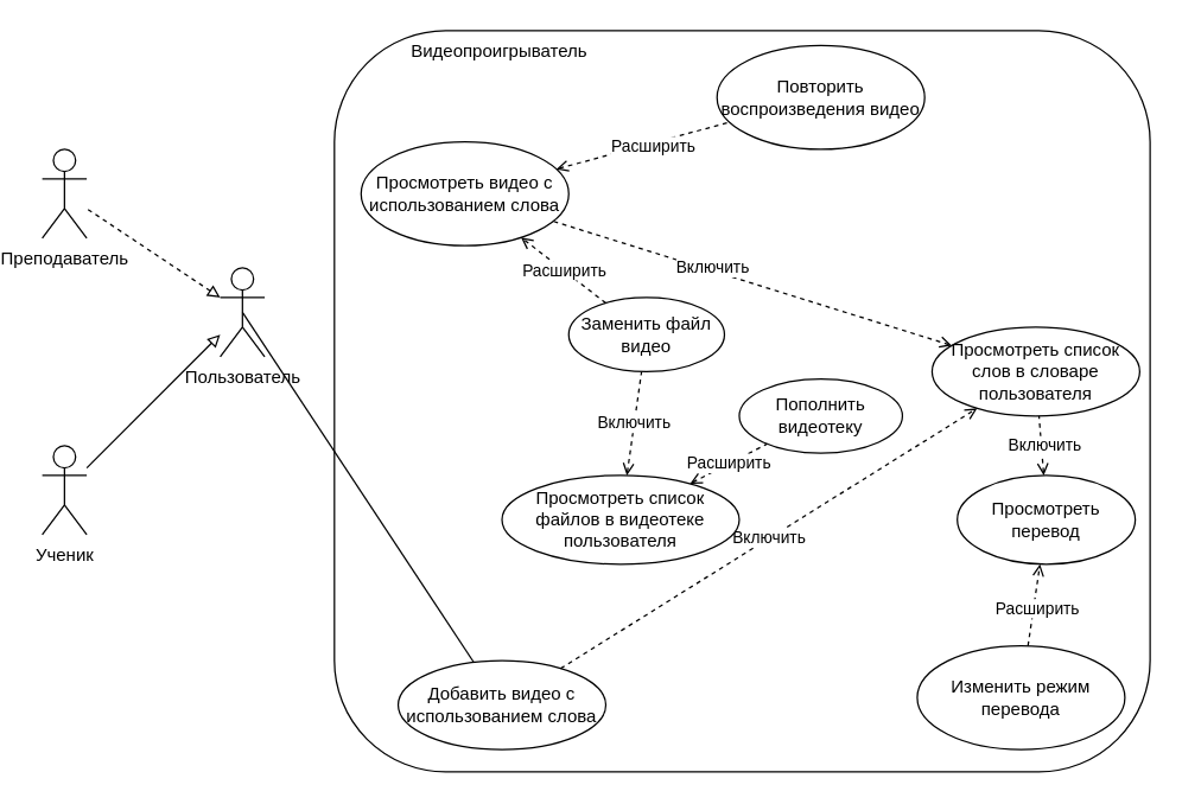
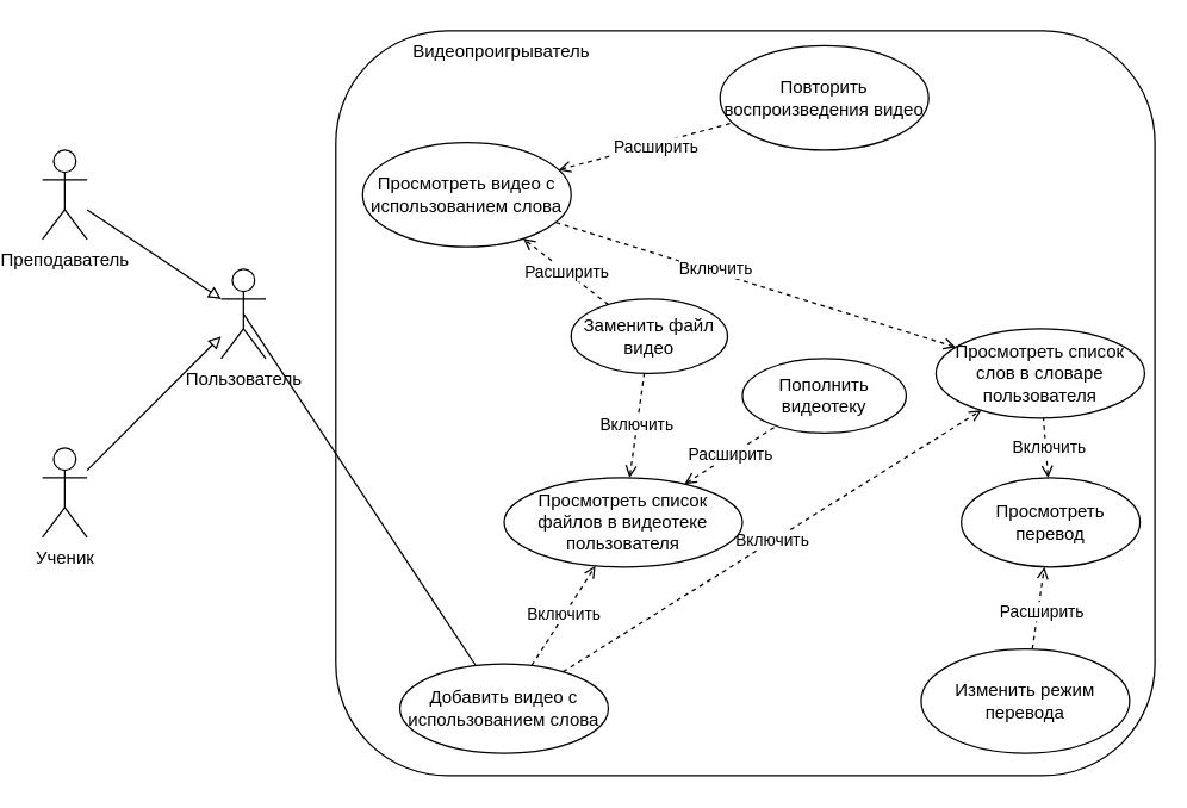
  <mxCell id="0" />
  <mxCell id="1" parent="0" />
  <mxCell id="2" value="Видеопроигрыватель" style="rounded=1;whiteSpace=wrap;html=1;fillColor=none;verticalAlign=top;align=left;spacingLeft=50;" parent="1" vertex="1"><mxGeometry x="217" width="550" height="500" as="geometry" y="20" /></mxCell>
  <mxCell id="3" value="Пользователь" style="shape=umlActor;verticalLabelPosition=bottom;verticalAlign=top;html=1;outlineConnect=0;" parent="1" vertex="1"><mxGeometry x="140" y="180" width="30" height="60" as="geometry" /></mxCell>
  <mxCell id="4" value="Добавить видео с использованием слова" style="ellipse;whiteSpace=wrap;html=1;verticalAlign=middle;labelPosition=center;verticalLabelPosition=middle;align=center;" parent="1" vertex="1"><mxGeometry x="260" y="445" width="140" height="60" as="geometry" /></mxCell>
  <mxCell id="5" value="Преподаватель" style="shape=umlActor;verticalLabelPosition=bottom;verticalAlign=top;html=1;outlineConnect=0;" parent="1" vertex="1"><mxGeometry x="20" y="100" width="30" height="60" as="geometry" /></mxCell>
  <mxCell id="6" value="Ученик" style="shape=umlActor;verticalLabelPosition=bottom;verticalAlign=top;html=1;outlineConnect=0;" parent="1" vertex="1"><mxGeometry x="20" y="300" width="30" height="60" as="geometry" /></mxCell>
- <mxCell id="7" value="" style="endArrow=none;html=1;rounded=0;endSize=1;endFill=0;startArrow=block;startFill=0;dashed=1;" parent="1" source="3" target="5" edge="1"><mxGeometry width="50" height="50" relative="1" as="geometry"><mxPoint x="90" y="200" as="sourcePoint" /><mxPoint x="140" y="150" as="targetPoint" /></mxGeometry></mxCell>
+ <mxCell id="7" value="" style="endArrow=none;html=1;rounded=0;endSize=1;endFill=0;startArrow=block;startFill=0;" parent="1" source="3" target="5" edge="1"><mxGeometry width="50" height="50" relative="1" as="geometry"><mxPoint x="90" y="200" as="sourcePoint" /><mxPoint x="140" y="150" as="targetPoint" /></mxGeometry></mxCell>
  <mxCell id="8" value="" style="endArrow=block;html=1;rounded=0;endSize=6;startArrow=none;startFill=0;endFill=0;" parent="1" source="6" target="3" edge="1"><mxGeometry width="50" height="50" relative="1" as="geometry"><mxPoint x="70" y="330" as="sourcePoint" /><mxPoint x="120" y="280" as="targetPoint" /></mxGeometry></mxCell>
  <mxCell id="9" value="" style="endArrow=none;html=1;rounded=0;endSize=6;exitX=0.5;exitY=0.5;exitDx=0;exitDy=0;exitPerimeter=0;" parent="1" source="3" target="4" edge="1"><mxGeometry width="50" height="50" relative="1" as="geometry"><mxPoint x="260" y="190" as="sourcePoint" /><mxPoint x="160" y="60" as="targetPoint" /></mxGeometry></mxCell>
  <mxCell id="10" value="Просмотреть список слов в словаре пользователя" style="ellipse;whiteSpace=wrap;html=1;verticalAlign=middle;labelPosition=center;verticalLabelPosition=middle;align=center;" parent="1" vertex="1"><mxGeometry x="620" y="220" width="140" height="60" as="geometry" /></mxCell>
  <mxCell id="11" value="Просмотреть перевод" style="ellipse;whiteSpace=wrap;html=1;verticalAlign=middle;labelPosition=center;verticalLabelPosition=middle;align=center;" parent="1" vertex="1"><mxGeometry x="637" y="320" width="120" height="60" as="geometry" /></mxCell>
  <mxCell id="12" value="" style="endArrow=none;html=1;rounded=0;dashed=1;strokeColor=default;endSize=6;startArrow=open;startFill=0;" parent="1" source="11" target="10" edge="1"><mxGeometry width="50" height="50" relative="1" as="geometry"><mxPoint x="470" y="220" as="sourcePoint" /><mxPoint x="520" y="170" as="targetPoint" /></mxGeometry></mxCell>
  <mxCell id="13" value="Включить" style="edgeLabel;html=1;align=center;verticalAlign=middle;resizable=0;points=[];" parent="12" connectable="0" vertex="1"><mxGeometry x="-0.383" y="-1" relative="1" as="geometry"><mxPoint y="-8" as="offset" /></mxGeometry></mxCell>
  <mxCell id="14" value="Изменить режим перевода" style="ellipse;whiteSpace=wrap;html=1;" parent="1" vertex="1"><mxGeometry x="610" y="435" width="140" height="70" as="geometry" /></mxCell>
  <mxCell id="15" value="" style="endArrow=none;html=1;rounded=0;dashed=1;strokeColor=default;endSize=6;endFill=0;startArrow=open;startFill=0;" parent="1" source="10" target="19" edge="1"><mxGeometry width="50" height="50" relative="1" as="geometry"><mxPoint x="490" y="150" as="sourcePoint" /><mxPoint x="540" y="100" as="targetPoint" /></mxGeometry></mxCell>
  <mxCell id="16" value="Включить" style="edgeLabel;html=1;align=center;verticalAlign=middle;resizable=0;points=[];" parent="15" connectable="0" vertex="1"><mxGeometry x="0.292" relative="1" as="geometry"><mxPoint x="12" y="1" as="offset" /></mxGeometry></mxCell>
  <mxCell id="17" value="" style="endArrow=open;dashed=1;html=1;strokeWidth=1;rounded=0;startArrow=none;startFill=0;endFill=0;" parent="1" source="14" target="11" edge="1"><mxGeometry width="50" height="50" relative="1" as="geometry"><mxPoint x="580" y="310" as="sourcePoint" /><mxPoint x="630" y="260" as="targetPoint" /></mxGeometry></mxCell>
  <mxCell id="18" value="Расширить" style="edgeLabel;html=1;align=center;verticalAlign=middle;resizable=0;points=[];" parent="17" vertex="1" connectable="0"><mxGeometry x="-0.396" y="-2" relative="1" as="geometry"><mxPoint x="1" y="-9" as="offset" /></mxGeometry></mxCell>
  <mxCell id="19" value="Просмотреть видео с использованием слова" style="ellipse;whiteSpace=wrap;html=1;" parent="1" vertex="1"><mxGeometry x="235" y="95" width="140" height="70" as="geometry" /></mxCell>
  <mxCell id="20" value="Повторить воспроизведения видео" style="ellipse;whiteSpace=wrap;html=1;" parent="1" vertex="1"><mxGeometry x="475" y="30" width="140" height="70" as="geometry" /></mxCell>
  <mxCell id="21" value="" style="endArrow=none;dashed=1;html=1;rounded=0;strokeWidth=1;startArrow=open;startFill=0;" parent="1" source="19" target="20" edge="1"><mxGeometry width="50" height="50" relative="1" as="geometry"><mxPoint x="460" y="290" as="sourcePoint" /><mxPoint x="510" y="240" as="targetPoint" /></mxGeometry></mxCell>
  <mxCell id="22" value="Расширить" style="edgeLabel;html=1;align=center;verticalAlign=middle;resizable=0;points=[];" parent="21" connectable="0" vertex="1"><mxGeometry x="0.112" y="-2" relative="1" as="geometry"><mxPoint as="offset" /></mxGeometry></mxCell>
  <mxCell id="23" value="Включить" style="endArrow=open;dashed=1;html=1;rounded=0;strokeWidth=1;startArrow=none;startFill=0;endFill=0;" parent="1" source="4" target="10" edge="1"><mxGeometry width="50" height="50" relative="1" as="geometry"><mxPoint x="420" y="410" as="sourcePoint" /><mxPoint x="470" y="360" as="targetPoint" /></mxGeometry></mxCell>
  <mxCell id="24" value="Просмотреть список файлов в видеотеке пользователя" style="ellipse;whiteSpace=wrap;html=1;verticalAlign=middle;labelPosition=center;verticalLabelPosition=middle;align=center;" parent="1" vertex="1"><mxGeometry x="330" y="320" width="160" height="60" as="geometry" /></mxCell>
- <mxCell id="26" value="Пополнить видеотеку" style="ellipse;whiteSpace=wrap;html=1;verticalAlign=middle;labelPosition=center;verticalLabelPosition=middle;align=center;" parent="1" vertex="1"><mxGeometry x="490" y="255" width="110" height="50" as="geometry" /></mxCell>
+ <mxCell id="25" value="Включить" style="endArrow=open;dashed=1;html=1;rounded=0;strokeWidth=1;endFill=0;" parent="1" source="4" target="24" edge="1"><mxGeometry width="50" height="50" relative="1" as="geometry"><mxPoint x="250" y="440" as="sourcePoint" /><mxPoint x="300" y="390" as="targetPoint" /></mxGeometry></mxCell>
+ <mxCell id="26" value="Пополнить видеотеку" style="ellipse;whiteSpace=wrap;html=1;verticalAlign=middle;labelPosition=center;verticalLabelPosition=middle;align=center;" parent="1" vertex="1"><mxGeometry x="490" y="240" width="110" height="50" as="geometry" /></mxCell>
  <mxCell id="27" value="Расширить" style="endArrow=none;dashed=1;html=1;rounded=0;strokeWidth=1;endFill=0;startArrow=open;startFill=0;" parent="1" source="24" target="26" edge="1"><mxGeometry width="50" height="50" relative="1" as="geometry"><mxPoint x="440" y="480" as="sourcePoint" /><mxPoint x="490" y="430" as="targetPoint" /></mxGeometry></mxCell>
  <mxCell id="28" value="Заменить файл видео" style="ellipse;whiteSpace=wrap;html=1;" parent="1" vertex="1"><mxGeometry x="375" y="200" width="105" height="50" as="geometry" /></mxCell>
  <mxCell id="29" value="Расширить" style="endArrow=open;dashed=1;html=1;rounded=0;strokeWidth=1;startArrow=none;startFill=0;endFill=0;" parent="1" source="28" target="19" edge="1"><mxGeometry width="50" height="50" relative="1" as="geometry"><mxPoint x="300" y="280" as="sourcePoint" /><mxPoint x="350" y="230" as="targetPoint" /></mxGeometry></mxCell>
  <mxCell id="30" value="Включить" style="endArrow=none;dashed=1;html=1;rounded=0;strokeWidth=1;startArrow=open;startFill=0;" parent="1" source="24" target="28" edge="1"><mxGeometry width="50" height="50" relative="1" as="geometry"><mxPoint x="320" y="340" as="sourcePoint" /><mxPoint x="370" y="290" as="targetPoint" /></mxGeometry></mxCell>
